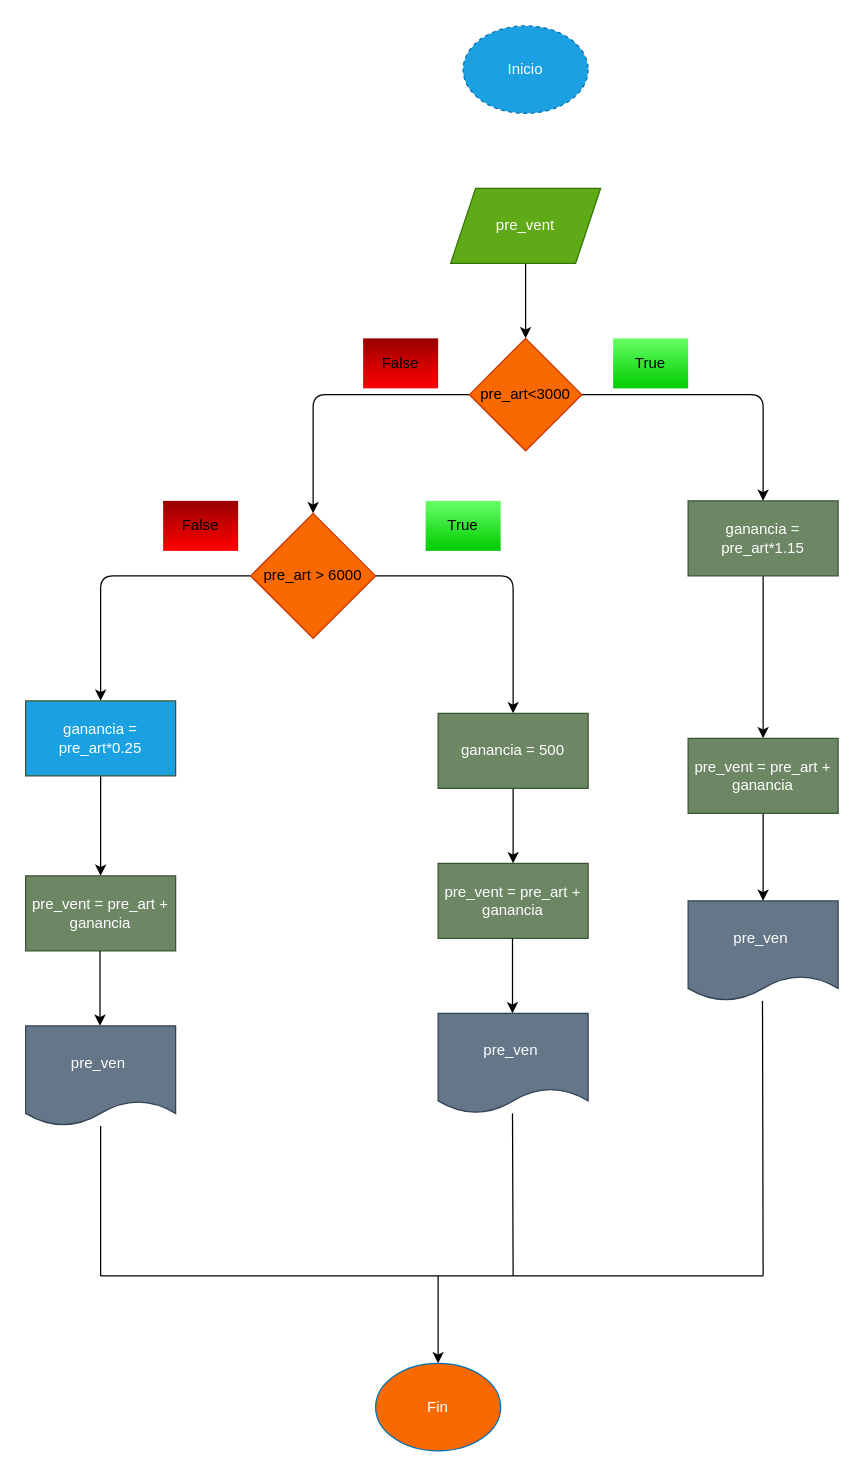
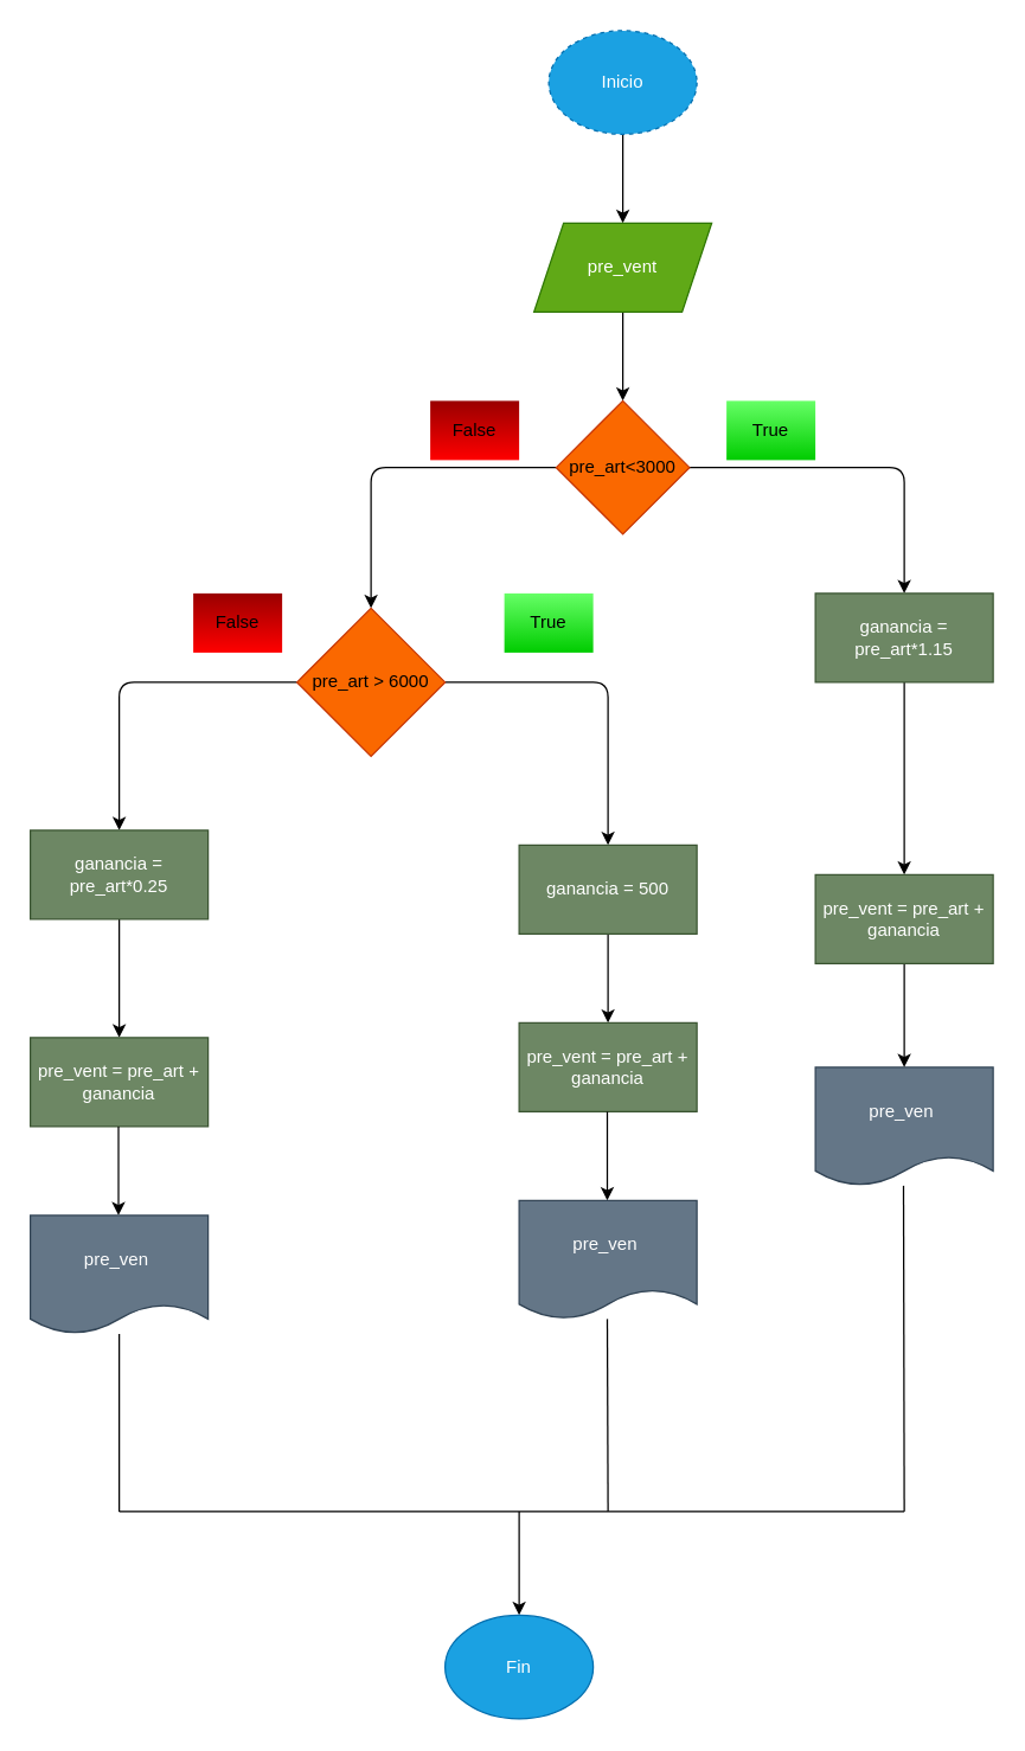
  <mxCell id="0" />
  <mxCell id="1" parent="0" />
+ <mxCell id="2" value="" style="edgeStyle=none;html=1;" edge="1" parent="1" source="3" target="5"><mxGeometry relative="1" as="geometry"><mxPoint x="420" y="140" as="targetPoint" /></mxGeometry></mxCell>
  <mxCell id="3" value="Inicio" style="ellipse;whiteSpace=wrap;html=1;fillColor=#1ba1e2;fontColor=#ffffff;strokeColor=#006EAF;dashed=1;" vertex="1" parent="1"><mxGeometry x="370" y="20" width="100" height="70" as="geometry" /></mxCell>
  <mxCell id="4" value="" style="edgeStyle=none;html=1;" edge="1" parent="1" source="5"><mxGeometry relative="1" as="geometry"><mxPoint x="420" y="270" as="targetPoint" /></mxGeometry></mxCell>
  <mxCell id="5" value="pre_vent" style="shape=parallelogram;perimeter=parallelogramPerimeter;whiteSpace=wrap;html=1;fixedSize=1;fillColor=#60a917;fontColor=#ffffff;strokeColor=#2D7600;" vertex="1" parent="1"><mxGeometry x="360" y="150" width="120" height="60" as="geometry" /></mxCell>
  <mxCell id="6" style="edgeStyle=none;html=1;" edge="1" parent="1" source="8"><mxGeometry relative="1" as="geometry"><mxPoint x="610" y="400" as="targetPoint" /><Array as="points"><mxPoint x="610" y="315" /></Array></mxGeometry></mxCell>
  <mxCell id="7" style="edgeStyle=none;html=1;" edge="1" parent="1" source="8"><mxGeometry relative="1" as="geometry"><mxPoint x="250" y="410" as="targetPoint" /><Array as="points"><mxPoint x="250" y="315" /></Array></mxGeometry></mxCell>
  <mxCell id="8" value="pre_art&amp;lt;3000" style="rhombus;whiteSpace=wrap;html=1;fillColor=#fa6800;fontColor=#000000;strokeColor=#C73500;" vertex="1" parent="1"><mxGeometry x="375" y="270" width="90" height="90" as="geometry" /></mxCell>
  <mxCell id="9" style="edgeStyle=none;html=1;entryX=0.5;entryY=0;entryDx=0;entryDy=0;" edge="1" parent="1" source="10" target="13"><mxGeometry relative="1" as="geometry"><mxPoint x="610" y="680" as="targetPoint" /></mxGeometry></mxCell>
  <mxCell id="10" value="ganancia = pre_art*1.15" style="rounded=0;whiteSpace=wrap;html=1;fillColor=#6d8764;fontColor=#ffffff;strokeColor=#3A5431;" vertex="1" parent="1"><mxGeometry x="550" y="400" width="120" height="60" as="geometry" /></mxCell>
  <mxCell id="11" value="pre_ven&amp;nbsp;" style="shape=document;whiteSpace=wrap;html=1;boundedLbl=1;size=0.25;fillColor=#647687;fontColor=#ffffff;strokeColor=#314354;" vertex="1" parent="1"><mxGeometry x="550" y="720" width="120" height="80" as="geometry" /></mxCell>
  <mxCell id="12" style="edgeStyle=none;html=1;" edge="1" parent="1" source="13" target="11"><mxGeometry relative="1" as="geometry" /></mxCell>
  <mxCell id="13" value="pre_vent = pre_art + ganancia" style="rounded=0;whiteSpace=wrap;html=1;fillColor=#6d8764;fontColor=#ffffff;strokeColor=#3A5431;" vertex="1" parent="1"><mxGeometry x="550" y="590" width="120" height="60" as="geometry" /></mxCell>
  <mxCell id="14" style="edgeStyle=none;html=1;" edge="1" parent="1" source="16"><mxGeometry relative="1" as="geometry"><mxPoint x="410" y="570" as="targetPoint" /><Array as="points"><mxPoint x="410" y="460" /></Array></mxGeometry></mxCell>
  <mxCell id="15" style="edgeStyle=none;html=1;" edge="1" parent="1" source="16"><mxGeometry relative="1" as="geometry"><mxPoint x="80" y="560" as="targetPoint" /><Array as="points"><mxPoint x="80" y="460" /></Array></mxGeometry></mxCell>
  <mxCell id="16" value="pre_art &amp;gt; 6000" style="rhombus;whiteSpace=wrap;html=1;fillColor=#fa6800;fontColor=#000000;strokeColor=#C73500;" vertex="1" parent="1"><mxGeometry x="200" y="410" width="100" height="100" as="geometry" /></mxCell>
  <mxCell id="17" value="" style="edgeStyle=none;html=1;" edge="1" parent="1" source="18" target="19"><mxGeometry relative="1" as="geometry" /></mxCell>
  <mxCell id="18" value="ganancia = 500" style="rounded=0;whiteSpace=wrap;html=1;fillColor=#6d8764;fontColor=#ffffff;strokeColor=#3A5431;" vertex="1" parent="1"><mxGeometry x="350" y="570" width="120" height="60" as="geometry" /></mxCell>
  <mxCell id="19" value="pre_vent = pre_art + ganancia" style="whiteSpace=wrap;html=1;rounded=0;fillColor=#6d8764;fontColor=#ffffff;strokeColor=#3A5431;" vertex="1" parent="1"><mxGeometry x="350" y="690" width="120" height="60" as="geometry" /></mxCell>
  <mxCell id="20" style="edgeStyle=none;html=1;" edge="1" parent="1"><mxGeometry relative="1" as="geometry"><mxPoint x="409.5" y="750" as="sourcePoint" /><mxPoint x="409.5" y="810" as="targetPoint" /></mxGeometry></mxCell>
  <mxCell id="21" value="pre_ven&amp;nbsp;" style="shape=document;whiteSpace=wrap;html=1;boundedLbl=1;size=0.25;fillColor=#647687;fontColor=#ffffff;strokeColor=#314354;" vertex="1" parent="1"><mxGeometry x="350" y="810" width="120" height="80" as="geometry" /></mxCell>
  <mxCell id="22" value="" style="edgeStyle=none;html=1;" edge="1" parent="1" source="23"><mxGeometry relative="1" as="geometry"><mxPoint x="80" y="700" as="targetPoint" /></mxGeometry></mxCell>
- <mxCell id="23" value="ganancia = pre_art*0.25" style="rounded=0;whiteSpace=wrap;html=1;fillColor=#1ba1e2;fontColor=#ffffff;strokeColor=#3A5431;" vertex="1" parent="1"><mxGeometry x="20" y="560" width="120" height="60" as="geometry" /></mxCell>
+ <mxCell id="23" value="ganancia = pre_art*0.25" style="rounded=0;whiteSpace=wrap;html=1;fillColor=#6d8764;fontColor=#ffffff;strokeColor=#3A5431;" vertex="1" parent="1"><mxGeometry x="20" y="560" width="120" height="60" as="geometry" /></mxCell>
  <mxCell id="24" value="pre_vent = pre_art + ganancia" style="whiteSpace=wrap;html=1;rounded=0;fillColor=#6d8764;fontColor=#ffffff;strokeColor=#3A5431;" vertex="1" parent="1"><mxGeometry x="20" y="700" width="120" height="60" as="geometry" /></mxCell>
  <mxCell id="25" style="edgeStyle=none;html=1;" edge="1" parent="1"><mxGeometry relative="1" as="geometry"><mxPoint x="79.5" y="760" as="sourcePoint" /><mxPoint x="79.5" y="820" as="targetPoint" /></mxGeometry></mxCell>
  <mxCell id="26" value="pre_ven&amp;nbsp;" style="shape=document;whiteSpace=wrap;html=1;boundedLbl=1;size=0.25;fillColor=#647687;fontColor=#ffffff;strokeColor=#314354;" vertex="1" parent="1"><mxGeometry x="20" y="820" width="120" height="80" as="geometry" /></mxCell>
  <mxCell id="27" value="" style="endArrow=none;html=1;" edge="1" parent="1" source="26"><mxGeometry width="50" height="50" relative="1" as="geometry"><mxPoint x="340" y="870" as="sourcePoint" /><mxPoint x="80" y="1020" as="targetPoint" /></mxGeometry></mxCell>
  <mxCell id="28" value="" style="endArrow=none;html=1;" edge="1" parent="1"><mxGeometry width="50" height="50" relative="1" as="geometry"><mxPoint x="409.5" y="890" as="sourcePoint" /><mxPoint x="410" y="1020" as="targetPoint" /></mxGeometry></mxCell>
  <mxCell id="29" value="" style="endArrow=none;html=1;" edge="1" parent="1"><mxGeometry width="50" height="50" relative="1" as="geometry"><mxPoint x="609.5" y="800" as="sourcePoint" /><mxPoint x="610" y="1020" as="targetPoint" /></mxGeometry></mxCell>
  <mxCell id="30" value="" style="endArrow=none;html=1;" edge="1" parent="1"><mxGeometry width="50" height="50" relative="1" as="geometry"><mxPoint x="610" y="1020" as="sourcePoint" /><mxPoint x="80" y="1020" as="targetPoint" /></mxGeometry></mxCell>
  <mxCell id="31" value="" style="endArrow=classic;html=1;" edge="1" parent="1"><mxGeometry width="50" height="50" relative="1" as="geometry"><mxPoint x="350" y="1020" as="sourcePoint" /><mxPoint x="350" y="1090" as="targetPoint" /></mxGeometry></mxCell>
- <mxCell id="32" value="Fin" style="ellipse;whiteSpace=wrap;html=1;fillColor=#fa6800;fontColor=#ffffff;strokeColor=#006EAF;" vertex="1" parent="1"><mxGeometry x="300" y="1090" width="100" height="70" as="geometry" /></mxCell>
+ <mxCell id="32" value="Fin" style="ellipse;whiteSpace=wrap;html=1;fillColor=#1ba1e2;fontColor=#ffffff;strokeColor=#006EAF;" vertex="1" parent="1"><mxGeometry x="300" y="1090" width="100" height="70" as="geometry" /></mxCell>
  <mxCell id="33" value="&lt;font color=&quot;#000000&quot;&gt;True&lt;/font&gt;" style="text;html=1;strokeColor=none;fillColor=#66FF66;align=center;verticalAlign=middle;whiteSpace=wrap;rounded=0;fontColor=#009900;glass=0;gradientColor=#00CC00;" vertex="1" parent="1"><mxGeometry x="490" y="270" width="60" height="40" as="geometry" /></mxCell>
  <mxCell id="34" value="&lt;font color=&quot;#000000&quot;&gt;True&lt;/font&gt;" style="text;html=1;strokeColor=none;fillColor=#66FF66;align=center;verticalAlign=middle;whiteSpace=wrap;rounded=0;fontColor=#009900;glass=0;gradientColor=#00CC00;" vertex="1" parent="1"><mxGeometry x="340" y="400" width="60" height="40" as="geometry" /></mxCell>
  <mxCell id="35" value="&lt;font color=&quot;#000000&quot;&gt;False&lt;/font&gt;" style="text;html=1;strokeColor=none;fillColor=#990000;align=center;verticalAlign=middle;whiteSpace=wrap;rounded=0;fontColor=#009900;glass=0;gradientColor=#FF0000;" vertex="1" parent="1"><mxGeometry x="290" y="270" width="60" height="40" as="geometry" /></mxCell>
  <mxCell id="36" value="&lt;font color=&quot;#000000&quot;&gt;False&lt;/font&gt;" style="text;html=1;strokeColor=none;fillColor=#990000;align=center;verticalAlign=middle;whiteSpace=wrap;rounded=0;fontColor=#009900;glass=0;gradientColor=#FF0000;" vertex="1" parent="1"><mxGeometry x="130" y="400" width="60" height="40" as="geometry" /></mxCell>
